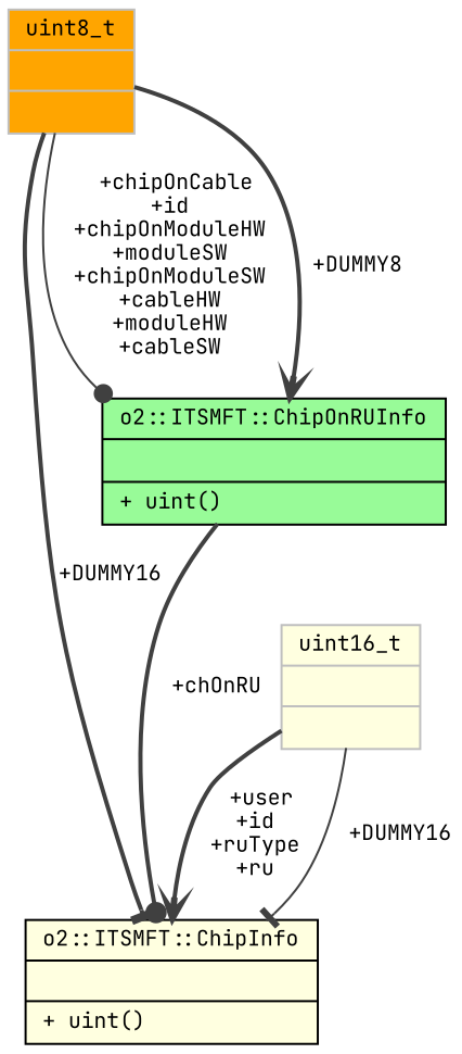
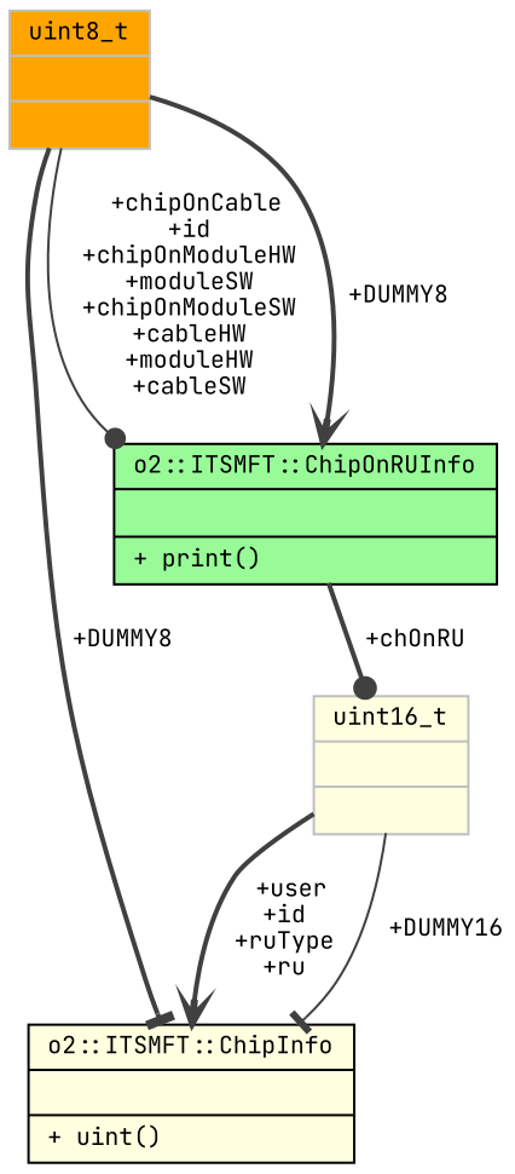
  digraph {
    fontname="JetBrains Mono"
    node [color=black fillcolor=lightyellow fontname="JetBrains Mono" fontsize=10 shape=record style=filled]
    edge [arrowhead=dot color=grey25 fontname="JetBrains Mono" fontsize=10 labelfontname=Helvetica labelfontsize=10 style=bold]
    n1 [fontcolor=black height=0.2 label="{o2::ITSMFT::ChipInfo\n||+ uint()\l}" width=0.4]
-   n2 [fillcolor=palegreen height=0.2 label="{o2::ITSMFT::ChipOnRUInfo\n||+ uint()\l}" width=0.4]
+   n2 [fillcolor=palegreen height=0.2 label="{o2::ITSMFT::ChipOnRUInfo\n||+ print()\l}" width=0.4]
    n3 [color=grey75 fillcolor=orange height=0.2 label="{uint8_t\n||}" width=0.4]
    n4 [color=grey75 height=0.2 label="{uint16_t\n||}" width=0.4]
-   n2 -> n1 [label=" +chOnRU"]
-   n3 -> n1 [arrowhead=tee label=" +DUMMY16"]
+   n2 -> n4 [label=" +chOnRU"]
+   n3 -> n1 [arrowhead=tee label=" +DUMMY8"]
    n3 -> n2 [label=" +chipOnCable\n+id\n+chipOnModuleHW\n+moduleSW\n+chipOnModuleSW\n+cableHW\n+moduleHW\n+cableSW" style=solid]
    n3 -> n2 [arrowhead=vee label=" +DUMMY8"]
    n4 -> n1 [arrowhead=vee label=" +user\n+id\n+ruType\n+ru"]
    n4 -> n1 [arrowhead=tee label=" +DUMMY16" style=solid]
  }
